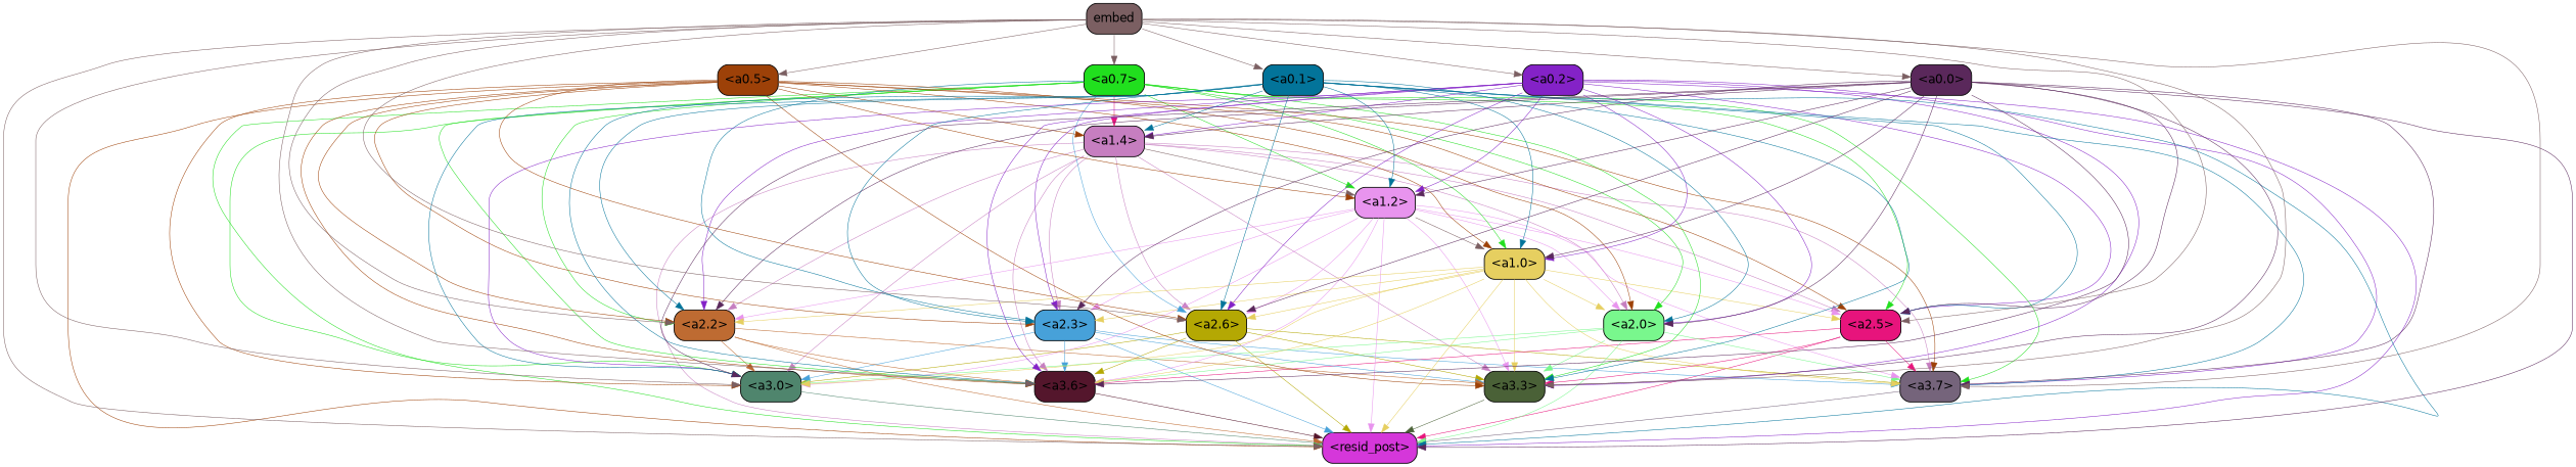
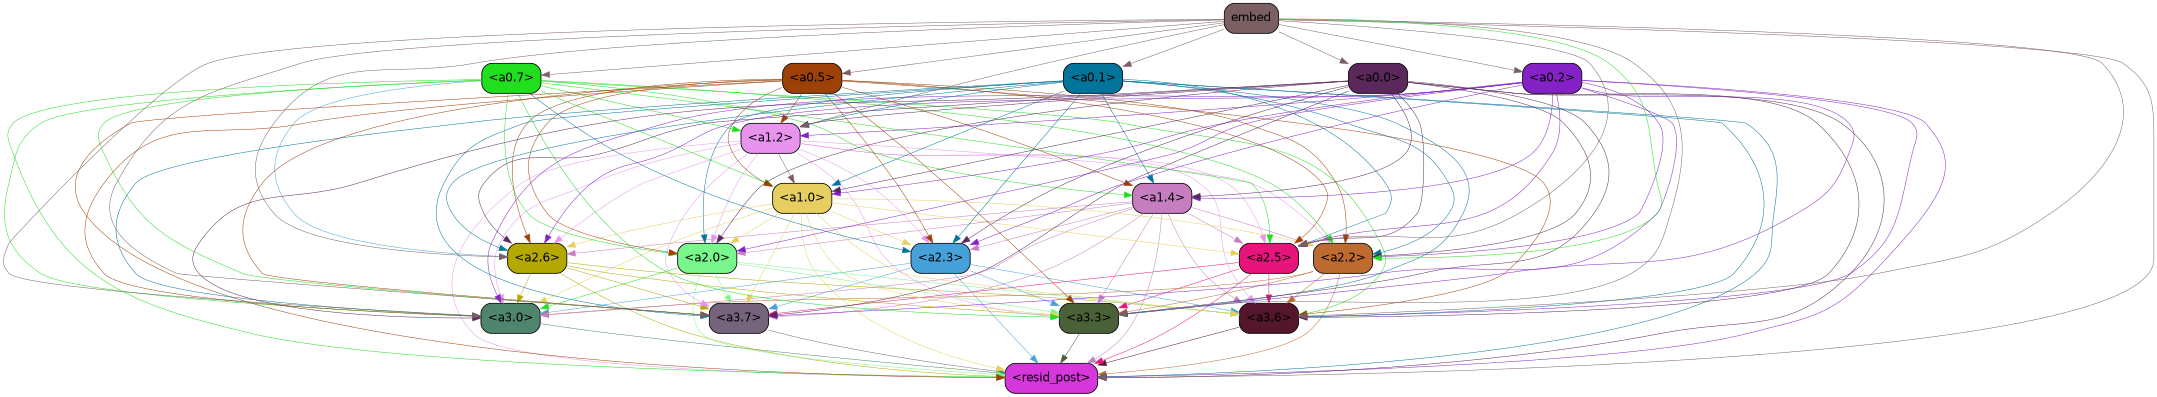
  strict digraph {
    splines=true
    node [color=black fontname=Helvetica shape=box style="filled, rounded"]
    edge [color="#7b5f62" penwidth=0.6]
    "<a3.7>" [fillcolor="#75647b"]
    "<resid_post>" [fillcolor="#d537da"]
    "<a3.6>" [fillcolor="#54162c"]
    "<a3.3>" [fillcolor="#4a6137"]
    "<a3.0>" [fillcolor="#4f856d"]
    "<a2.6>" [fillcolor="#b4a803"]
    "<a2.5>" [fillcolor="#e7147c"]
    "<a2.3>" [fillcolor="#47a1d9"]
    "<a2.2>" [fillcolor="#be6b32"]
    "<a2.0>" [fillcolor="#79f78d"]
    "<a1.4>" [fillcolor="#c67ec0"]
    "<a1.2>" [fillcolor="#e894ee"]
    "<a1.0>" [fillcolor="#e6cf60"]
    "<a0.7>" [fillcolor="#21df1e"]
    "<a0.5>" [fillcolor="#9d4108"]
    "<a0.2>" [fillcolor="#8422c7"]
    "<a0.1>" [fillcolor="#03749a"]
    "<a0.0>" [fillcolor="#5a285b"]
    embed [fillcolor="#7b5f62"]
    "<a3.7>" -> "<resid_post>" [color="#75647b"]
    "<a3.6>" -> "<resid_post>" [color="#54162c"]
    "<a3.3>" -> "<resid_post>" [color="#4a6137"]
    "<a3.0>" -> "<resid_post>" [color="#4f856d"]
    "<a2.6>" -> "<a3.7>" [color="#b4a803"]
    "<a2.6>" -> "<resid_post>" [color="#b4a803"]
    "<a2.6>" -> "<a3.6>" [color="#b4a803"]
    "<a2.6>" -> "<a3.3>" [color="#b4a803"]
    "<a2.6>" -> "<a3.0>" [color="#b4a803"]
    "<a2.5>" -> "<a3.7>" [color="#e7147c"]
    "<a2.5>" -> "<resid_post>" [color="#e7147c"]
    "<a2.5>" -> "<a3.6>" [color="#e7147c"]
    "<a2.5>" -> "<a3.3>" [color="#e7147c"]
    "<a2.3>" -> "<a3.7>" [color="#47a1d9"]
    "<a2.3>" -> "<resid_post>" [color="#47a1d9"]
    "<a2.3>" -> "<a3.6>" [color="#47a1d9"]
    "<a2.3>" -> "<a3.3>" [color="#47a1d9"]
    "<a2.3>" -> "<a3.0>" [color="#47a1d9"]
    "<a2.2>" -> "<resid_post>" [color="#be6b32"]
    "<a2.2>" -> "<a3.6>" [color="#be6b32"]
    "<a2.2>" -> "<a3.3>" [color="#be6b32"]
    "<a2.2>" -> "<a3.0>" [color="#be6b32"]
    "<a2.0>" -> "<a3.7>" [color="#79f78d"]
    "<a2.0>" -> "<resid_post>" [color="#79f78d"]
    "<a2.0>" -> "<a3.6>" [color="#79f78d"]
    "<a2.0>" -> "<a3.3>" [color="#79f78d"]
-   "<a2.0>" -> "<a3.0>" [color="#79f78d"]
+   "<a2.0>" -> "<a3.0>" [color="#21df1e"]
    "<a1.4>" -> "<a3.7>" [color="#c67ec0"]
    "<a1.4>" -> "<resid_post>" [color="#c67ec0"]
    "<a1.4>" -> "<a3.6>" [color="#c67ec0"]
    "<a1.4>" -> "<a3.3>" [color="#c67ec0"]
    "<a1.4>" -> "<a3.0>" [color="#c67ec0"]
    "<a1.4>" -> "<a2.6>" [color="#c67ec0"]
    "<a1.4>" -> "<a2.5>" [color="#c67ec0"]
    "<a1.4>" -> "<a2.3>" [color="#c67ec0"]
    "<a1.4>" -> "<a2.2>" [color="#c67ec0"]
    "<a1.4>" -> "<a2.0>" [color="#c67ec0"]
    "<a1.2>" -> "<a3.7>" [color="#e894ee"]
    "<a1.2>" -> "<resid_post>" [color="#e894ee"]
    "<a1.2>" -> "<a3.6>" [color="#e894ee"]
    "<a1.2>" -> "<a3.3>" [color="#e894ee"]
    "<a1.2>" -> "<a3.0>" [color="#e894ee"]
    "<a1.2>" -> "<a2.6>" [color="#e894ee"]
    "<a1.2>" -> "<a2.5>" [color="#e894ee"]
    "<a1.2>" -> "<a2.3>" [color="#e894ee"]
    "<a1.2>" -> "<a2.2>" [color="#e894ee"]
    "<a1.2>" -> "<a2.0>" [color="#e894ee"]
    "<a1.2>" -> "<a1.0>"
    "<a1.0>" -> "<a3.7>" [color="#e6cf60"]
    "<a1.0>" -> "<resid_post>" [color="#e6cf60"]
    "<a1.0>" -> "<a3.6>" [color="#e6cf60"]
    "<a1.0>" -> "<a3.3>" [color="#e6cf60"]
    "<a1.0>" -> "<a3.0>" [color="#e6cf60"]
    "<a1.0>" -> "<a2.6>" [color="#e6cf60"]
    "<a1.0>" -> "<a2.5>" [color="#e6cf60"]
    "<a1.0>" -> "<a2.3>" [color="#e6cf60"]
    "<a1.0>" -> "<a2.2>" [color="#e6cf60"]
    "<a1.0>" -> "<a2.0>" [color="#e6cf60"]
    "<a0.7>" -> "<a3.7>" [color="#21df1e"]
    "<a0.7>" -> "<resid_post>" [color="#21df1e"]
    "<a0.7>" -> "<a3.6>" [color="#21df1e"]
    "<a0.7>" -> "<a3.3>" [color="#21df1e"]
    "<a0.7>" -> "<a3.0>" [color="#21df1e"]
    "<a0.7>" -> "<a2.6>" [color="#47a1d9"]
    "<a0.7>" -> "<a2.5>" [color="#21df1e"]
    "<a0.7>" -> "<a2.3>" [color="#03749a"]
    "<a0.7>" -> "<a2.2>" [color="#21df1e"]
    "<a0.7>" -> "<a2.0>" [color="#21df1e"]
-   "<a0.7>" -> "<a1.4>" [color="#e7147c"]
+   "<a0.7>" -> "<a1.4>" [color="#21df1e"]
    "<a0.7>" -> "<a1.2>" [color="#21df1e"]
    "<a0.7>" -> "<a1.0>" [color="#21df1e"]
    "<a0.5>" -> "<a3.7>" [color="#9d4108"]
    "<a0.5>" -> "<resid_post>" [color="#9d4108"]
    "<a0.5>" -> "<a3.6>" [color="#9d4108"]
    "<a0.5>" -> "<a3.3>" [color="#9d4108"]
    "<a0.5>" -> "<a3.0>" [color="#9d4108"]
    "<a0.5>" -> "<a2.6>" [color="#9d4108"]
    "<a0.5>" -> "<a2.5>" [color="#9d4108"]
    "<a0.5>" -> "<a2.3>" [color="#9d4108"]
    "<a0.5>" -> "<a2.2>" [color="#9d4108"]
    "<a0.5>" -> "<a2.0>" [color="#9d4108"]
    "<a0.5>" -> "<a1.4>" [color="#9d4108"]
    "<a0.5>" -> "<a1.2>" [color="#9d4108"]
    "<a0.5>" -> "<a1.0>" [color="#9d4108"]
    "<a0.2>" -> "<a3.7>" [color="#8422c7"]
    "<a0.2>" -> "<resid_post>" [color="#8422c7"]
    "<a0.2>" -> "<a3.6>" [color="#8422c7"]
    "<a0.2>" -> "<a3.3>" [color="#8422c7"]
    "<a0.2>" -> "<a3.0>" [color="#8422c7"]
    "<a0.2>" -> "<a2.6>" [color="#8422c7"]
    "<a0.2>" -> "<a2.5>" [color="#8422c7"]
    "<a0.2>" -> "<a2.3>" [color="#8422c7"]
    "<a0.2>" -> "<a2.2>" [color="#8422c7"]
    "<a0.2>" -> "<a2.0>" [color="#8422c7"]
    "<a0.2>" -> "<a1.4>" [color="#8422c7"]
    "<a0.2>" -> "<a1.2>" [color="#8422c7"]
    "<a0.2>" -> "<a1.0>" [color="#8422c7"]
    "<a0.1>" -> "<a3.7>" [color="#03749a"]
    "<a0.1>" -> "<resid_post>" [color="#03749a"]
    "<a0.1>" -> "<a3.6>" [color="#03749a"]
    "<a0.1>" -> "<a3.3>" [color="#03749a"]
    "<a0.1>" -> "<a3.0>" [color="#03749a"]
    "<a0.1>" -> "<a2.6>" [color="#03749a"]
    "<a0.1>" -> "<a2.5>" [color="#03749a"]
    "<a0.1>" -> "<a2.3>" [color="#03749a"]
    "<a0.1>" -> "<a2.2>" [color="#03749a"]
    "<a0.1>" -> "<a2.0>" [color="#03749a"]
    "<a0.1>" -> "<a1.4>" [color="#03749a"]
    "<a0.1>" -> "<a1.2>" [color="#03749a"]
    "<a0.1>" -> "<a1.0>" [color="#03749a"]
    "<a0.0>" -> "<a3.7>" [color="#5a285b"]
    "<a0.0>" -> "<resid_post>" [color="#5a285b"]
    "<a0.0>" -> "<a3.6>" [color="#5a285b"]
    "<a0.0>" -> "<a3.3>" [color="#5a285b"]
    "<a0.0>" -> "<a3.0>" [color="#5a285b"]
    "<a0.0>" -> "<a2.6>" [color="#5a285b"]
    "<a0.0>" -> "<a2.5>" [color="#5a285b"]
    "<a0.0>" -> "<a2.3>" [color="#5a285b"]
    "<a0.0>" -> "<a2.2>" [color="#5a285b"]
    "<a0.0>" -> "<a2.0>" [color="#5a285b"]
    "<a0.0>" -> "<a1.4>" [color="#5a285b"]
    "<a0.0>" -> "<a1.2>" [color="#5a285b"]
    "<a0.0>" -> "<a1.0>" [color="#5a285b"]
    embed -> "<a3.7>"
    embed -> "<resid_post>"
    embed -> "<a3.6>"
    embed -> "<a3.3>"
    embed -> "<a3.0>"
    embed -> "<a2.6>"
    embed -> "<a2.5>"
-   embed -> "<a2.2>"
-   "<a1.4>" -> "<a1.2>"
+   embed -> "<a2.2>" [color="#21df1e"]
+   embed -> "<a1.2>"
    embed -> "<a0.7>"
    embed -> "<a0.5>"
    embed -> "<a0.2>"
    embed -> "<a0.1>"
    embed -> "<a0.0>"
  }
